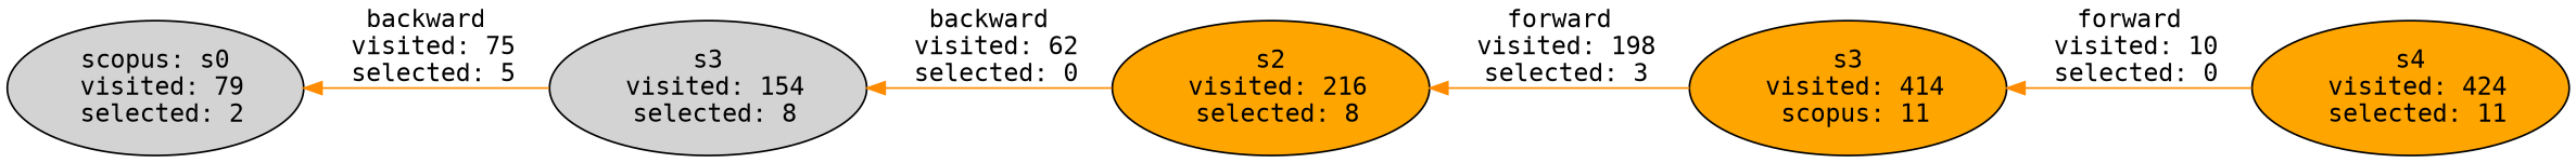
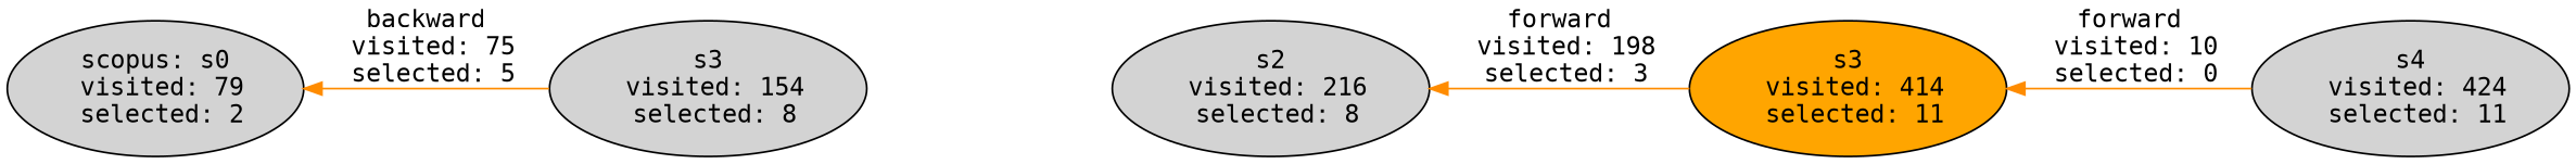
  digraph {
    fontname="DejaVu Sans Mono"
    rankdir=RL
    node [fillcolor=orange fontname="DejaVu Sans Mono" style=filled]
    edge [color=darkorange fontname="DejaVu Sans Mono"]
-   n1 [label="s4\n visited: 424\n selected: 11"]
-   n2 [label="s3\n visited: 414\n scopus: 11"]
-   n3 [label="s2\n visited: 216\n selected: 8"]
+   n1 [fillcolor=lightgrey label="s4\n visited: 424\n selected: 11"]
+   n2 [label="s3\n visited: 414\n selected: 11"]
+   n3 [fillcolor=lightgrey label="s2\n visited: 216\n selected: 8"]
    n4 [fillcolor=lightgrey label="s3\n visited: 154\n selected: 8"]
    n5 [fillcolor=lightgrey label="scopus: s0\n visited: 79\n selected: 2"]
    n1 -> n2 [label="forward\n visited: 10\n selected: 0"]
    n2 -> n3 [label="forward\n visited: 198\n selected: 3"]
-   n3 -> n4 [label="backward\n visited: 62\n selected: 0"]
    n4 -> n5 [headport=s0 label="backward\n visited: 75\n selected: 5"]
  }
